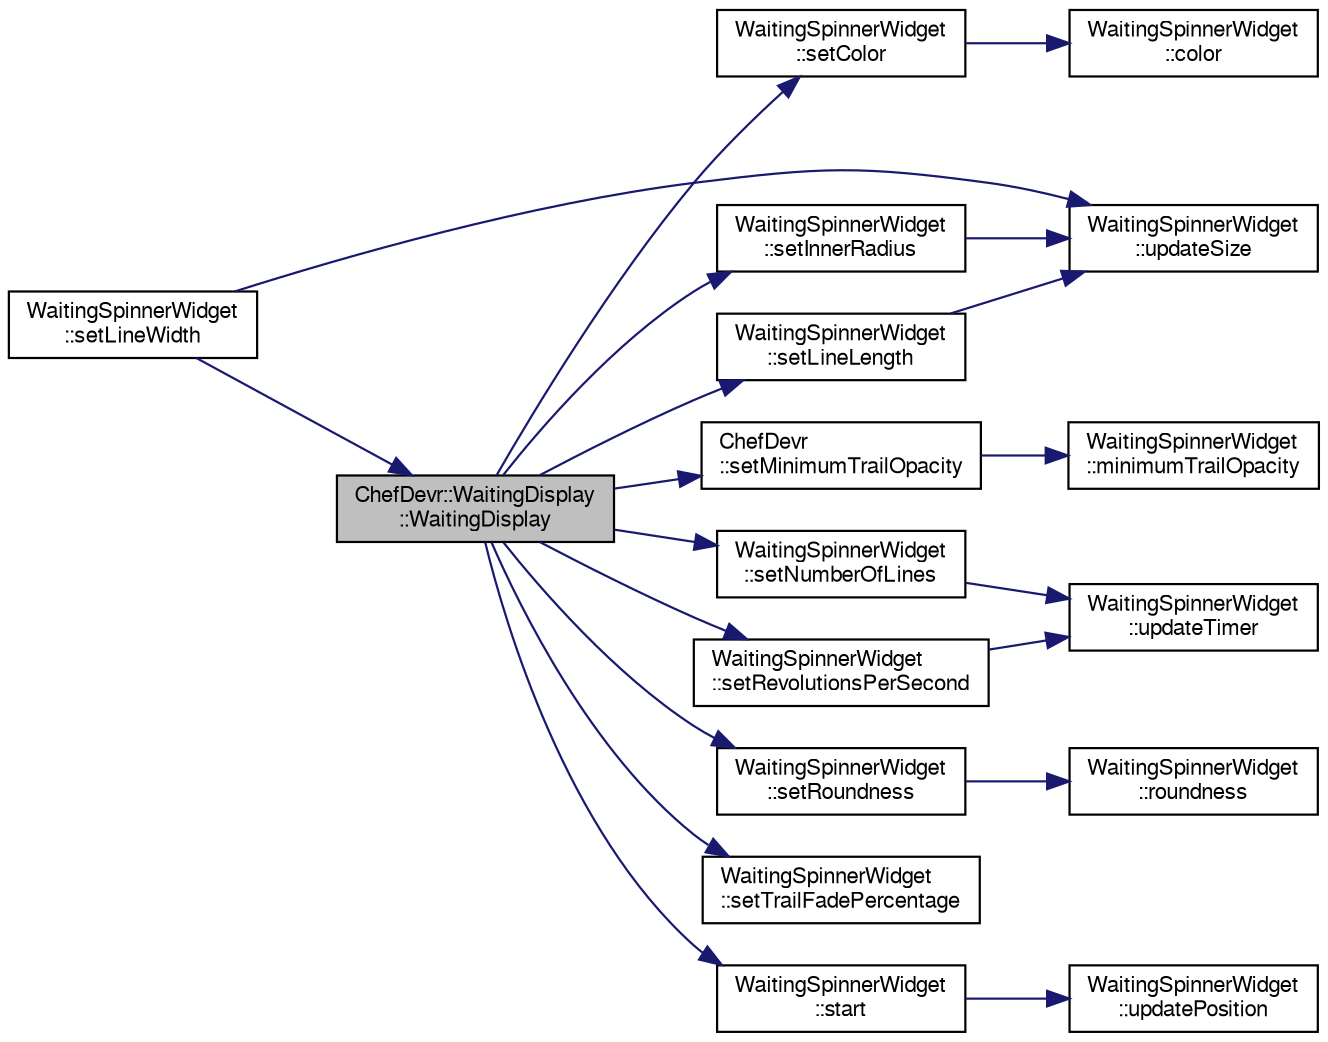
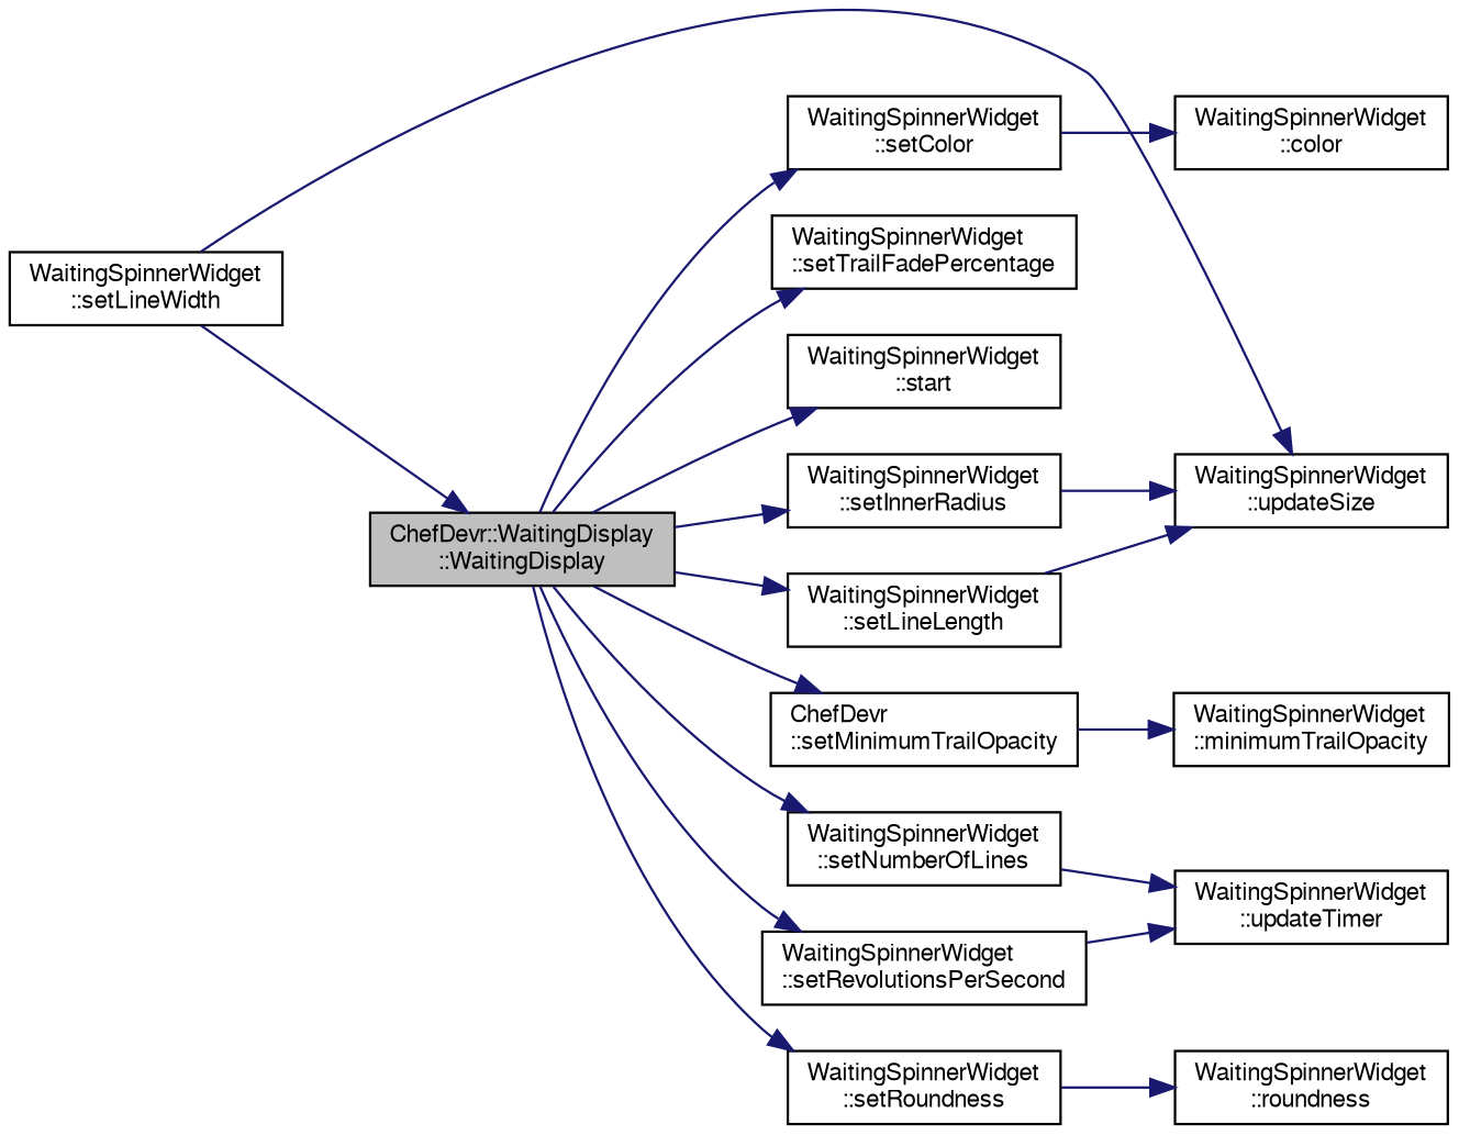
  digraph {
    rankdir=LR
    node [color=black fillcolor=white fontname=FreeSans fontsize=10 shape=record style=filled]
    edge [color=midnightblue fontname=FreeSans fontsize=10 labelfontname=FreeSans labelfontsize=10 style=solid]
    n1 [fillcolor=grey75 fontcolor=black height=0.2 label="ChefDevr::WaitingDisplay\l::WaitingDisplay" width=0.4]
    n2 [height=0.2 label="WaitingSpinnerWidget\l::setColor" width=0.4]
    n3 [height=0.2 label="WaitingSpinnerWidget\l::setInnerRadius" width=0.4]
    n4 [height=0.2 label="WaitingSpinnerWidget\l::setLineLength" width=0.4]
    n5 [height=0.2 label="ChefDevr\l::setMinimumTrailOpacity" width=0.4]
    n6 [height=0.2 label="WaitingSpinnerWidget\l::setNumberOfLines" width=0.4]
    n7 [height=0.2 label="WaitingSpinnerWidget\l::setRevolutionsPerSecond" width=0.4]
    n8 [height=0.2 label="WaitingSpinnerWidget\l::setRoundness" width=0.4]
    n9 [height=0.2 label="WaitingSpinnerWidget\l::setTrailFadePercentage" width=0.4]
    n10 [height=0.2 label="WaitingSpinnerWidget\l::start" width=0.4]
    n11 [height=0.2 label="WaitingSpinnerWidget\l::color" width=0.4]
    n12 [height=0.2 label="WaitingSpinnerWidget\l::updateSize" width=0.4]
    n13 [height=0.2 label="WaitingSpinnerWidget\l::setLineWidth" width=0.4]
    n14 [height=0.2 label="WaitingSpinnerWidget\l::minimumTrailOpacity" width=0.4]
    n15 [height=0.2 label="WaitingSpinnerWidget\l::updateTimer" width=0.4]
    n16 [height=0.2 label="WaitingSpinnerWidget\l::roundness" width=0.4]
-   n17 [height=0.2 label="WaitingSpinnerWidget\l::updatePosition" width=0.4]
    n1 -> n2
    n1 -> n3
    n1 -> n4
    n1 -> n5
    n1 -> n6
    n1 -> n7
    n1 -> n8
    n1 -> n9
    n1 -> n10
    n2 -> n11
    n3 -> n12
    n4 -> n12
    n5 -> n14
    n6 -> n15
    n7 -> n15
    n8 -> n16
-   n10 -> n17
    n13 -> n1
    n13 -> n12
  }
